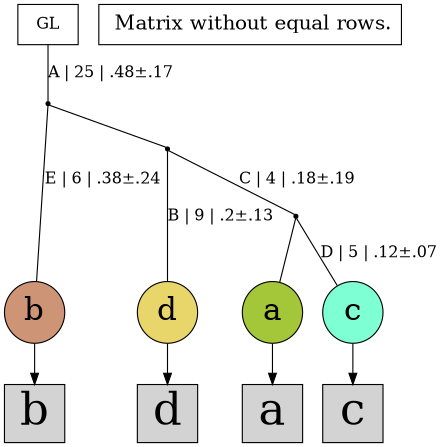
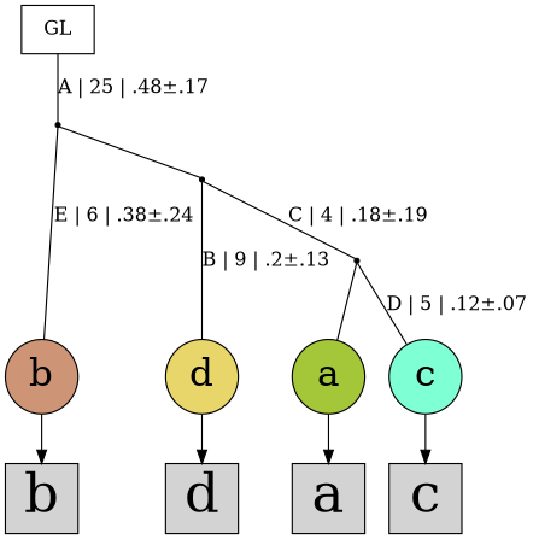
  digraph {
    node [shape=box style=filled]
    edge [arrowhead=none]
    n1 [fillcolor="#a4c639" fontsize=28 label=a shape=oval]
    n2 [fillcolor="#cd9575" fontsize=28 label=b shape=oval]
    n3 [fillcolor="#7fffd4" fontsize=28 label=c shape=oval]
    n4 [fillcolor="#e9d66b" fontsize=28 label=d shape=oval]
    n5 [fontsize=40 label=a]
    n6 [fontsize=40 label=b]
    n7 [fontsize=40 label=c]
    n8 [fontsize=40 label=d]
-   n9 [fontsize=18 label=" Matrix without equal rows." style=""]
    Int1 [fillcolor=black shape=point]
    Int2 [fillcolor=black shape=point]
    Int3 [fillcolor=black shape=point]
    n13 [fillcolor=white label=GL]
    subgraph sub_1 {
      rank=same
      n1
      n2
      n3
      n4
    }
    n1 -> n5 [arrowhead=normal]
    n2 -> n6 [arrowhead=normal]
    n3 -> n7 [arrowhead=normal]
    n4 -> n8 [arrowhead=normal]
    Int1 -> n1
    Int1 -> n3 [label="D | 5 | .12±.07"]
    Int2 -> n4 [label="B | 9 | .2±.13"]
    Int2 -> Int1 [label="C | 4 | .18±.19"]
    Int3 -> n2 [label="E | 6 | .38±.24"]
    Int3 -> Int2
    n13 -> Int3 [label="A | 25 | .48±.17"]
  }
